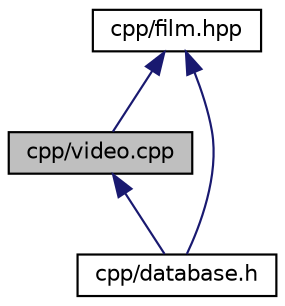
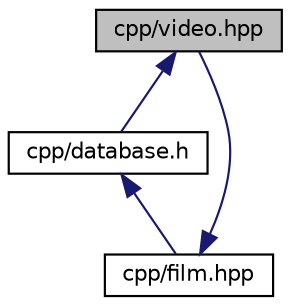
  digraph {
    node [color=black fillcolor=white fontname=Helvetica fontsize=10 shape=record style=filled]
    edge [color=midnightblue dir=back fontname=Helvetica fontsize=10 labelfontname=Helvetica labelfontsize=10 style=solid]
-   n1 [fillcolor=grey75 fontcolor=black height=0.2 label="cpp/video.cpp" width=0.4]
+   n1 [fillcolor=grey75 fontcolor=black height=0.2 label="cpp/video.hpp" width=0.4]
    n2 [height=0.2 label="cpp/database.h" width=0.4]
    n3 [height=0.2 label="cpp/film.hpp" width=0.4]
    n1 -> n2
    n3 -> n1
-   n3 -> n2
+   n2 -> n3
  }
